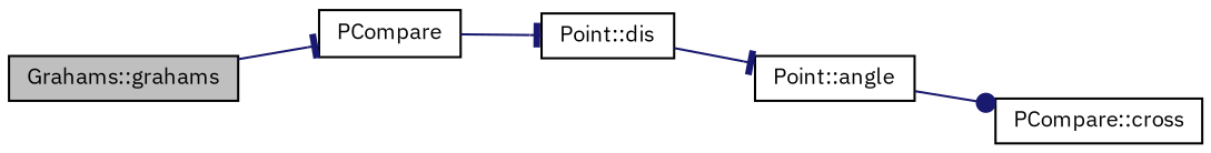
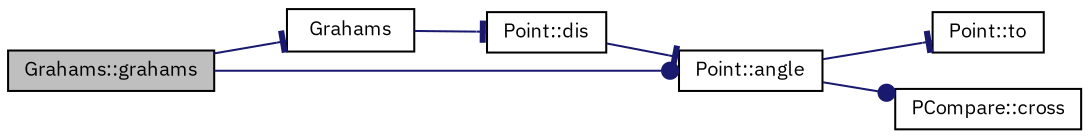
  digraph {
    fontname="IBM Plex Sans"
    rankdir=LR
    node [color=black fillcolor=white fontname="IBM Plex Sans" fontsize=10 shape=record style=filled]
    edge [arrowhead=tee color=midnightblue fontname="IBM Plex Sans" fontsize=10 labelfontname=Helvetica labelfontsize=10 style=solid]
    n1 [fillcolor=grey75 fontcolor=black height=0.2 label="Grahams::grahams" width=0.4]
-   n2 [height=0.2 label=PCompare width=0.4]
+   n2 [height=0.2 label=Grahams width=0.4]
    n3 [height=0.2 label="Point::angle" width=0.4]
    n4 [height=0.2 label="Point::dis" width=0.4]
+   n5 [height=0.2 label="Point::to" width=0.4]
    n6 [height=0.2 label="PCompare::cross" width=0.4]
    n1 -> n2
+   n1 -> n3 [arrowhead=dot]
    n2 -> n4
+   n3 -> n5
    n3 -> n6 [arrowhead=dot]
    n4 -> n3
  }
